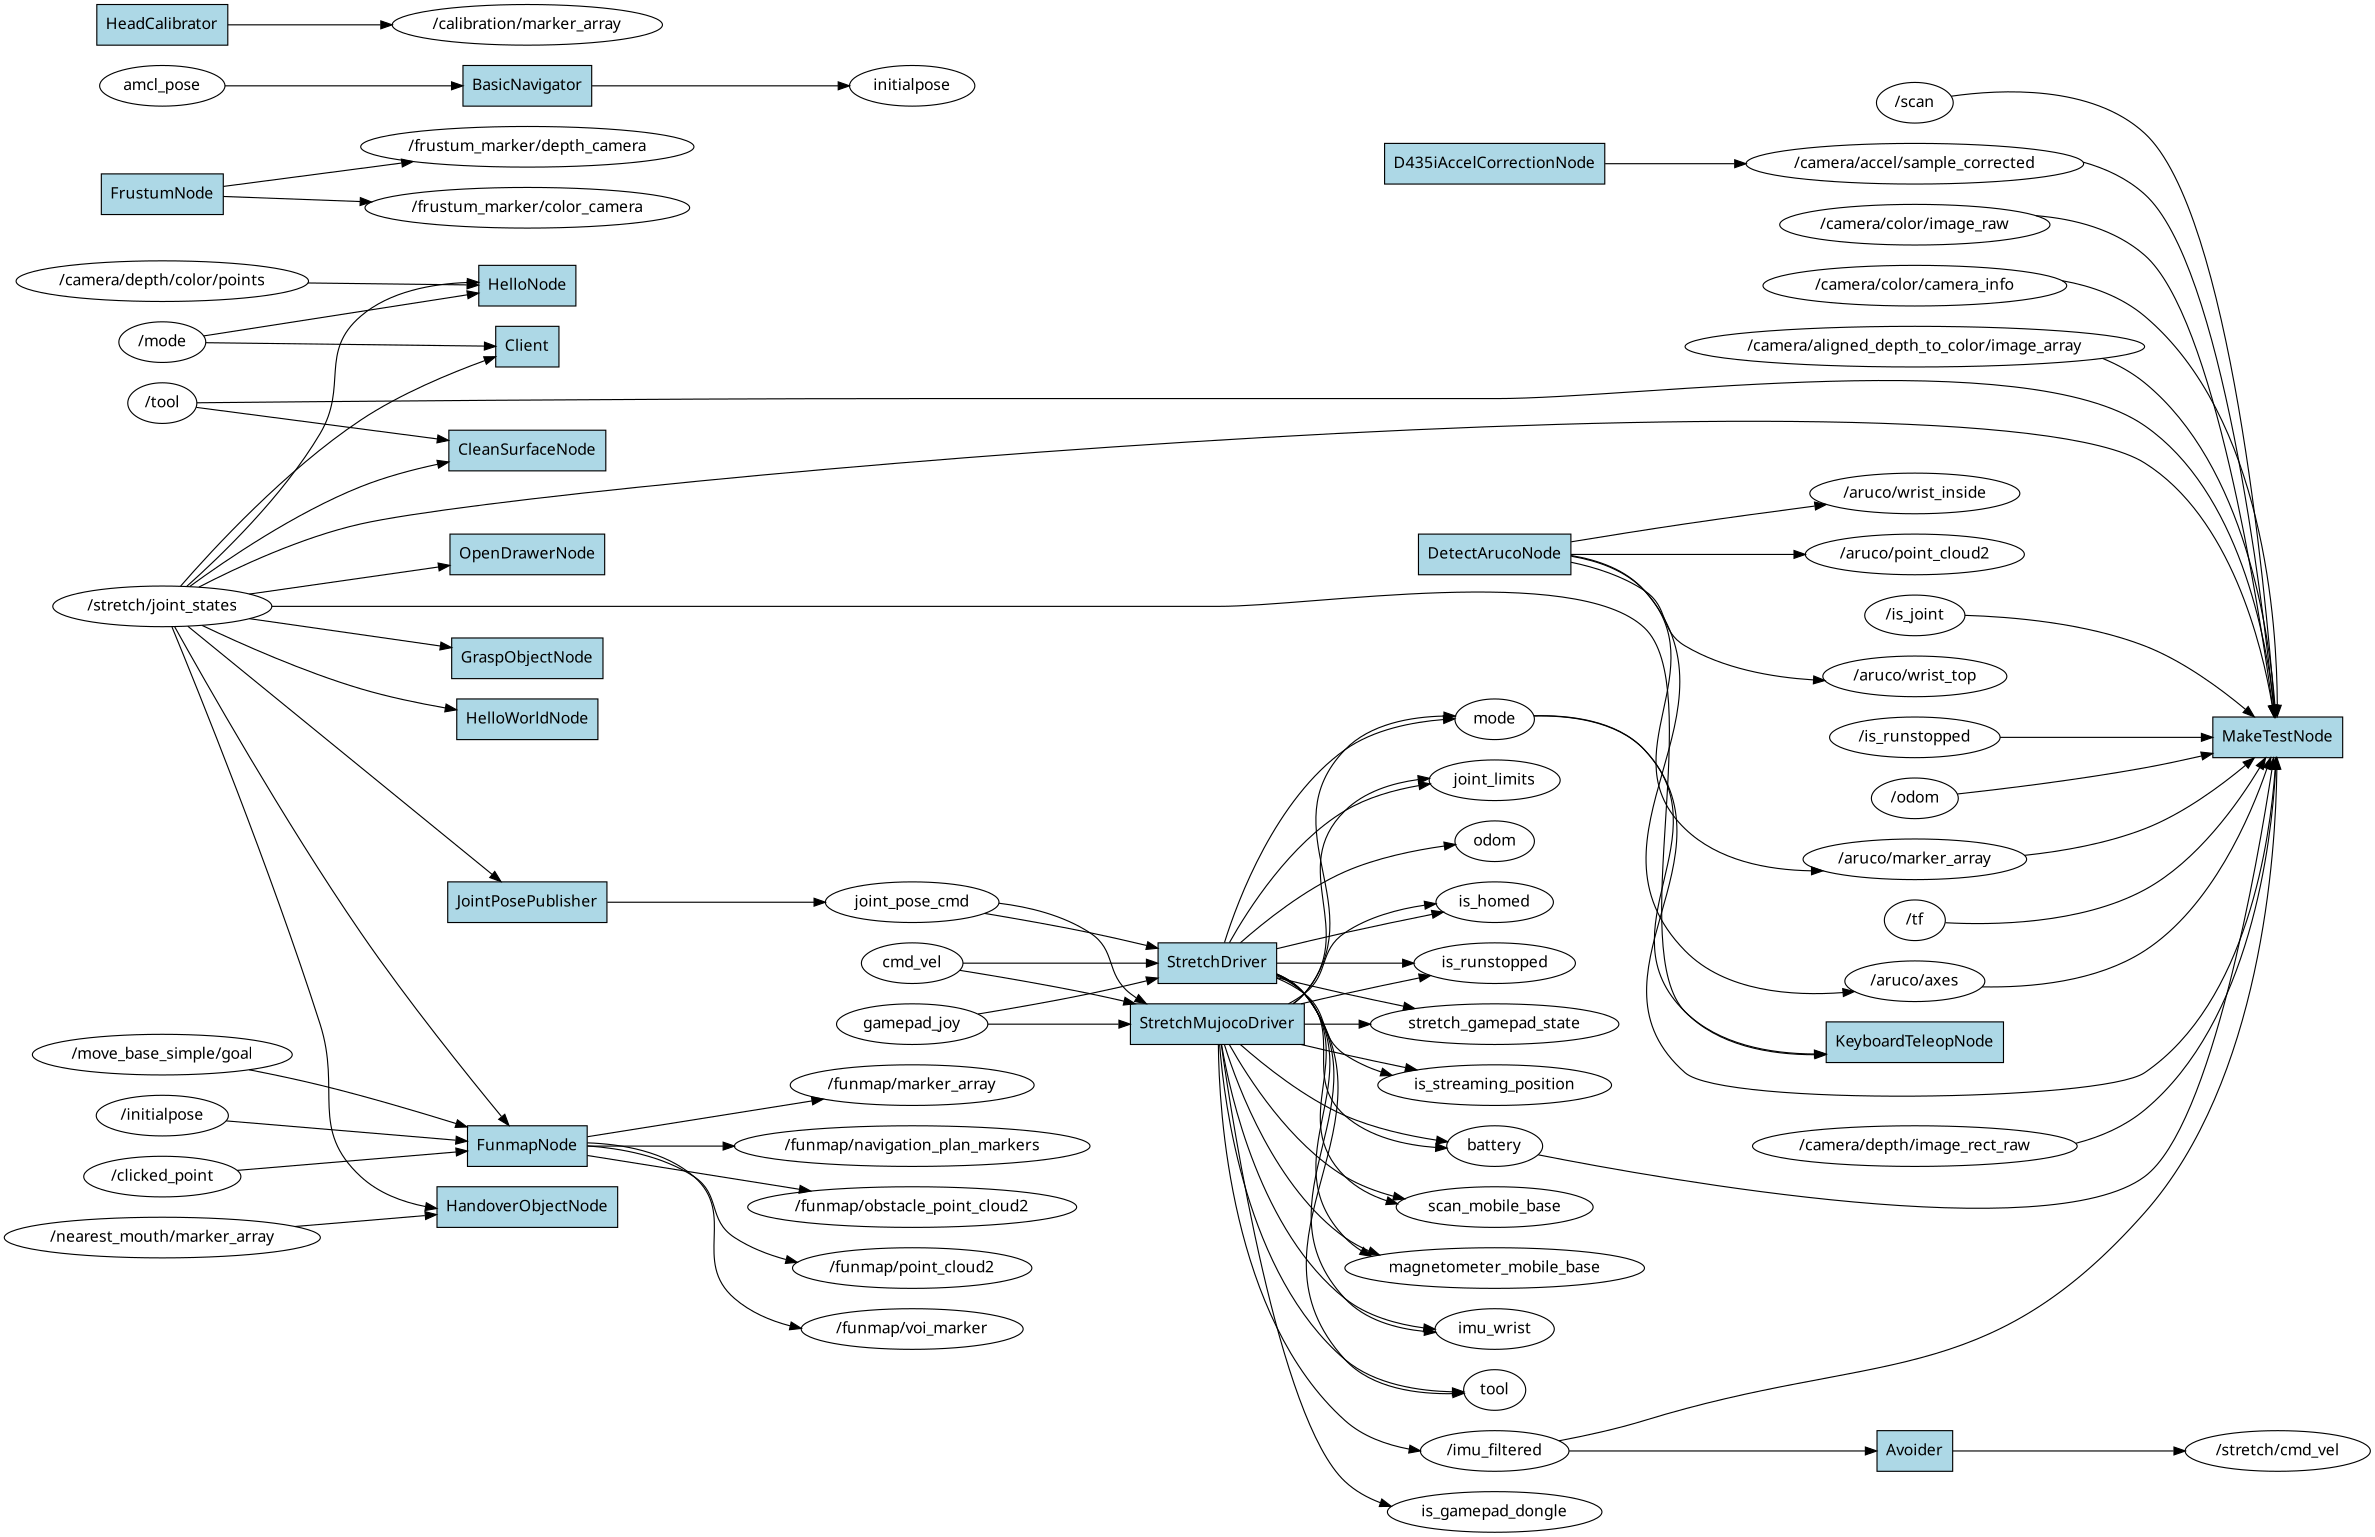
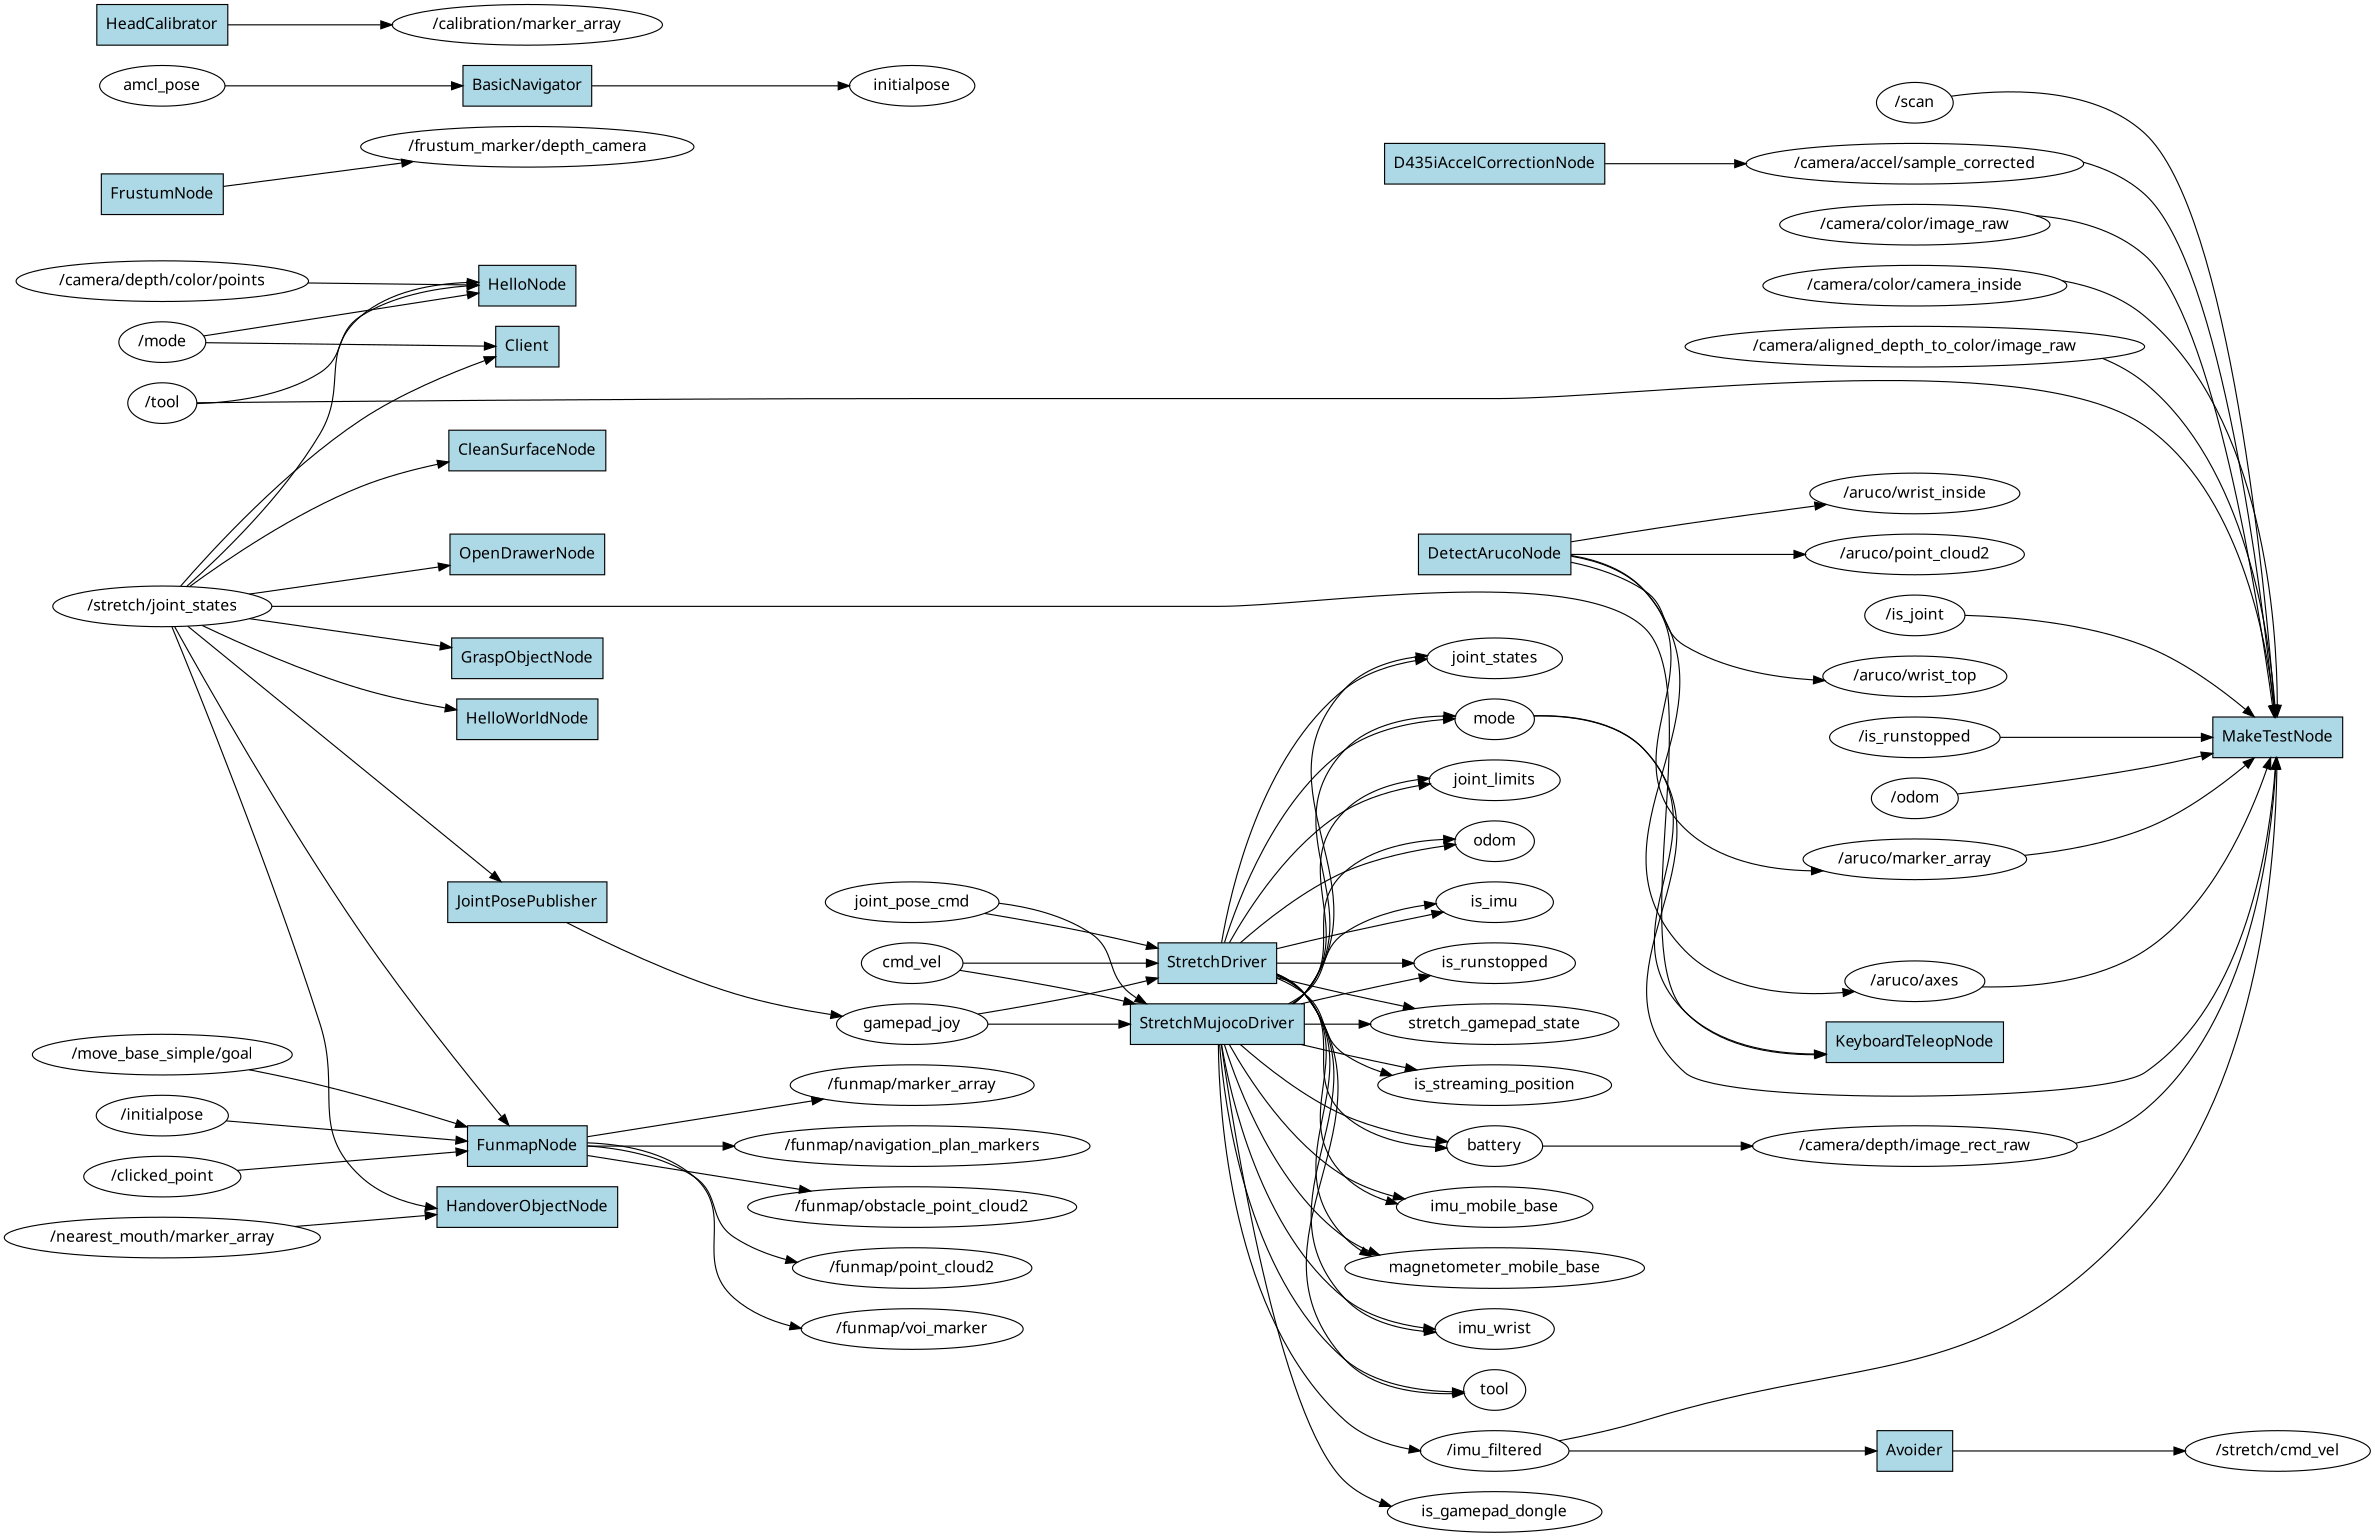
  digraph {
    fontname="Noto Sans"
    rankdir=LR
    node [fillcolor=white fontname="Noto Sans" shape=ellipse style=filled]
    edge [fontname="Noto Sans"]
    CleanSurfaceNode [fillcolor=lightblue shape=box]
    "/stretch/joint_states"
    Client [fillcolor=lightblue shape=box]
    FunmapNode [fillcolor=lightblue shape=box]
    GraspObjectNode [fillcolor=lightblue shape=box]
    HandoverObjectNode [fillcolor=lightblue shape=box]
    HelloNode [fillcolor=lightblue shape=box]
    HelloWorldNode [fillcolor=lightblue shape=box]
    JointPosePublisher [fillcolor=lightblue shape=box]
    KeyboardTeleopNode [fillcolor=lightblue shape=box]
    MakeTestNode [fillcolor=lightblue shape=box]
    OpenDrawerNode [fillcolor=lightblue shape=box]
    "/funmap/point_cloud2"
    "/funmap/voi_marker"
    "/funmap/marker_array"
    "/funmap/navigation_plan_markers"
    "/funmap/obstacle_point_cloud2"
    joint_pose_cmd
    StretchMujocoDriver [fillcolor=lightblue shape=box]
    StretchDriver [fillcolor=lightblue shape=box]
    "/nearest_mouth/marker_array"
    "/scan"
    n23 [label="/imu_filtered"]
    Avoider [fillcolor=lightblue shape=box]
    "/stretch/cmd_vel"
    battery
    mode
    odom
-   is_homed
+   is_homed [label=is_imu]
    tool
    is_streaming_position
-   imu_mobile_base [label=scan_mobile_base]
+   imu_mobile_base
    magnetometer_mobile_base
    imu_wrist
    is_runstopped
    is_gamepad_dongle
    stretch_gamepad_state
+   joint_states
    joint_limits
    "/camera/accel/sample_corrected"
    D435iAccelCorrectionNode [fillcolor=lightblue shape=box]
    "/camera/color/image_raw"
    "/camera/depth/image_rect_raw"
-   "/camera/color/camera_info"
-   "/camera/aligned_depth_to_color/image_raw" [label="/camera/aligned_depth_to_color/image_array"]
+   "/camera/color/camera_info" [label="/camera/color/camera_inside"]
+   "/camera/aligned_depth_to_color/image_raw"
    "/aruco/marker_array"
    DetectArucoNode [fillcolor=lightblue shape=box]
    "/aruco/axes"
    "/aruco/point_cloud2"
    "/aruco/wrist_top"
    "/aruco/wrist_inside"
    n52 [label="/is_joint"]
    "/is_runstopped"
    "/odom"
    "/tool"
-   "/tf"
    "/mode"
    cmd_vel
    gamepad_joy
    FrustumNode [fillcolor=lightblue shape=box]
    "/frustum_marker/depth_camera"
-   "/frustum_marker/color_camera"
    "/move_base_simple/goal"
    "/initialpose"
    "/clicked_point"
    BasicNavigator [fillcolor=lightblue shape=box]
    amcl_pose
    initialpose
    HeadCalibrator [fillcolor=lightblue shape=box]
    "/calibration/marker_array"
    "/camera/depth/color/points"
    "/stretch/joint_states" -> CleanSurfaceNode
    "/stretch/joint_states" -> Client
    "/stretch/joint_states" -> FunmapNode
    "/stretch/joint_states" -> GraspObjectNode
    "/stretch/joint_states" -> HandoverObjectNode
    "/stretch/joint_states" -> HelloNode
    "/stretch/joint_states" -> HelloWorldNode
    "/stretch/joint_states" -> JointPosePublisher
    "/stretch/joint_states" -> KeyboardTeleopNode
-   "/stretch/joint_states" -> MakeTestNode
    "/stretch/joint_states" -> OpenDrawerNode
    FunmapNode -> "/funmap/point_cloud2"
    FunmapNode -> "/funmap/voi_marker"
    FunmapNode -> "/funmap/marker_array"
    FunmapNode -> "/funmap/navigation_plan_markers"
    FunmapNode -> "/funmap/obstacle_point_cloud2"
-   JointPosePublisher -> joint_pose_cmd
+   JointPosePublisher -> gamepad_joy
    joint_pose_cmd -> StretchMujocoDriver
    joint_pose_cmd -> StretchDriver
    StretchMujocoDriver -> n23
    StretchMujocoDriver -> battery
    StretchMujocoDriver -> mode
+   StretchMujocoDriver -> odom
    StretchMujocoDriver -> is_homed
    StretchMujocoDriver -> tool
    StretchMujocoDriver -> is_streaming_position
    StretchMujocoDriver -> imu_mobile_base
    StretchMujocoDriver -> magnetometer_mobile_base
    StretchMujocoDriver -> imu_wrist
    StretchMujocoDriver -> is_runstopped
    StretchMujocoDriver -> is_gamepad_dongle
    StretchMujocoDriver -> stretch_gamepad_state
+   StretchMujocoDriver -> joint_states
    StretchMujocoDriver -> joint_limits
    StretchDriver -> battery
    StretchDriver -> mode
    StretchDriver -> odom
    StretchDriver -> is_homed
    StretchDriver -> tool
    StretchDriver -> is_streaming_position
    StretchDriver -> imu_mobile_base
    StretchDriver -> magnetometer_mobile_base
    StretchDriver -> imu_wrist
    StretchDriver -> is_runstopped
    StretchDriver -> stretch_gamepad_state
+   StretchDriver -> joint_states
    StretchDriver -> joint_limits
    "/nearest_mouth/marker_array" -> HandoverObjectNode
    "/scan" -> MakeTestNode
    n23 -> MakeTestNode
    n23 -> Avoider
    Avoider -> "/stretch/cmd_vel"
-   battery -> MakeTestNode
+   battery -> "/camera/depth/image_rect_raw"
    mode -> KeyboardTeleopNode
    mode -> MakeTestNode
    "/camera/accel/sample_corrected" -> MakeTestNode
    D435iAccelCorrectionNode -> "/camera/accel/sample_corrected"
    "/camera/color/image_raw" -> MakeTestNode
    "/camera/depth/image_rect_raw" -> MakeTestNode
    "/camera/color/camera_info" -> MakeTestNode
    "/camera/aligned_depth_to_color/image_raw" -> MakeTestNode
    "/aruco/marker_array" -> MakeTestNode
    DetectArucoNode -> "/aruco/marker_array"
    DetectArucoNode -> "/aruco/axes"
    DetectArucoNode -> "/aruco/point_cloud2"
    DetectArucoNode -> "/aruco/wrist_top"
    DetectArucoNode -> "/aruco/wrist_inside"
    "/aruco/axes" -> MakeTestNode
    n52 -> MakeTestNode
    "/is_runstopped" -> MakeTestNode
    "/odom" -> MakeTestNode
-   "/tool" -> CleanSurfaceNode
+   "/tool" -> HelloNode
    "/tool" -> MakeTestNode
-   "/tf" -> MakeTestNode
    "/mode" -> Client
    "/mode" -> HelloNode
    cmd_vel -> StretchMujocoDriver
    cmd_vel -> StretchDriver
    gamepad_joy -> StretchMujocoDriver
    gamepad_joy -> StretchDriver
    FrustumNode -> "/frustum_marker/depth_camera"
-   FrustumNode -> "/frustum_marker/color_camera"
    "/move_base_simple/goal" -> FunmapNode
    "/initialpose" -> FunmapNode
    "/clicked_point" -> FunmapNode
    BasicNavigator -> initialpose
    amcl_pose -> BasicNavigator
    HeadCalibrator -> "/calibration/marker_array"
    "/camera/depth/color/points" -> HelloNode
  }
